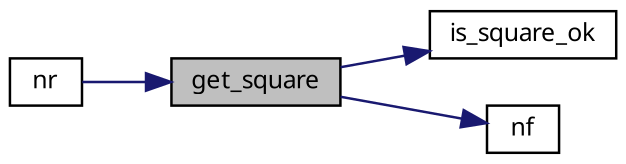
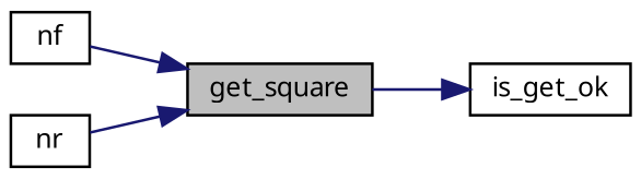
  digraph {
    rankdir=LR
    node [color=black fillcolor=white fontname="FreeSans.ttf" fontsize=10 shape=record style=filled]
    edge [color=midnightblue fontname="FreeSans.ttf" fontsize=10 labelfontname="FreeSans.ttf" labelfontsize=10 style=solid]
    n1 [fillcolor=grey75 fontcolor=black height=0.2 label=get_square width=0.4]
-   n2 [height=0.2 label=is_square_ok width=0.4]
+   n2 [height=0.2 label=is_get_ok width=0.4]
    n3 [height=0.2 label=nf width=0.4]
    n4 [height=0.2 label=nr width=0.4]
    n1 -> n2
-   n1 -> n3
+   n3 -> n1
    n4 -> n1
  }
